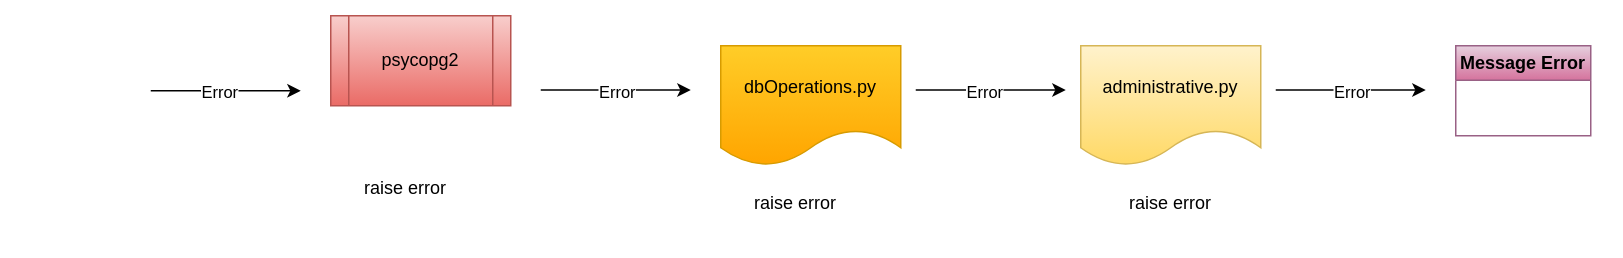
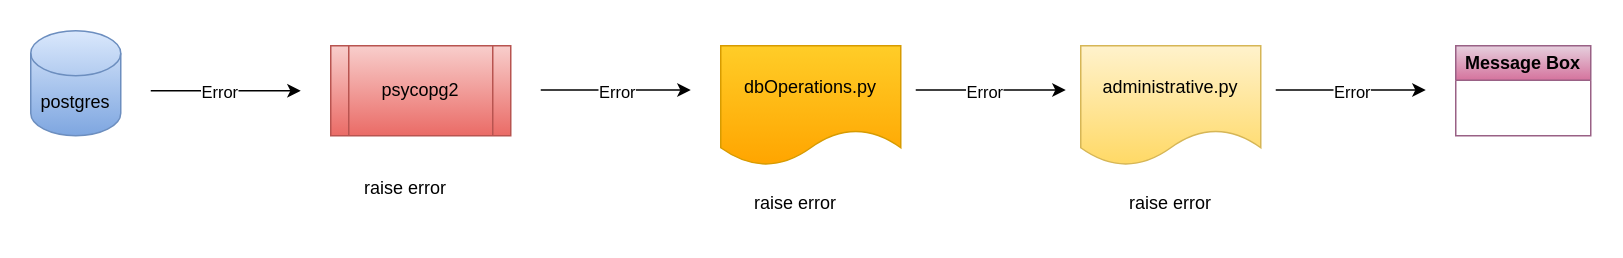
  <mxCell id="0" />
  <mxCell id="1" parent="0" />
+ <mxCell id="2" value="postgres" style="shape=cylinder3;whiteSpace=wrap;html=1;boundedLbl=1;backgroundOutline=1;size=15;fillColor=#dae8fc;strokeColor=#6c8ebf;gradientColor=#7ea6e0;" vertex="1" parent="1"><mxGeometry x="20" y="20" width="60" height="70" as="geometry" /></mxCell>
  <mxCell id="3" value="" style="endArrow=classic;html=1;rounded=0;" edge="1" parent="1"><mxGeometry relative="1" as="geometry"><mxPoint x="100" y="60" as="sourcePoint" /><mxPoint x="200" y="60" as="targetPoint" /></mxGeometry></mxCell>
  <mxCell id="4" value="Error" style="edgeLabel;resizable=0;html=1;;align=center;verticalAlign=middle;" connectable="0" vertex="1" parent="1"><mxGeometry x="160" y="55" as="geometry"><mxPoint x="-15" y="5" as="offset" /></mxGeometry></mxCell>
- <mxCell id="5" value="psycopg2" style="shape=process;whiteSpace=wrap;html=1;backgroundOutline=1;fillColor=#f8cecc;gradientColor=#ea6b66;strokeColor=#b85450;" vertex="1" parent="1"><mxGeometry x="220" y="10" width="120" height="60" as="geometry" /></mxCell>
+ <mxCell id="5" value="psycopg2" style="shape=process;whiteSpace=wrap;html=1;backgroundOutline=1;fillColor=#f8cecc;gradientColor=#ea6b66;strokeColor=#b85450;" vertex="1" parent="1"><mxGeometry x="220" y="30" width="120" height="60" as="geometry" /></mxCell>
  <mxCell id="6" value="" style="endArrow=classic;html=1;rounded=0;" edge="1" parent="1"><mxGeometry relative="1" as="geometry"><mxPoint x="360" y="59.5" as="sourcePoint" /><mxPoint x="460" y="59.5" as="targetPoint" /></mxGeometry></mxCell>
  <mxCell id="7" value="Error" style="edgeLabel;resizable=0;html=1;;align=center;verticalAlign=middle;" connectable="0" vertex="1" parent="1"><mxGeometry x="425" y="55" as="geometry"><mxPoint x="-15" y="5" as="offset" /></mxGeometry></mxCell>
  <mxCell id="8" value="dbOperations.py" style="shape=document;whiteSpace=wrap;html=1;boundedLbl=1;fillColor=#ffcd28;gradientColor=#ffa500;strokeColor=#d79b00;" vertex="1" parent="1"><mxGeometry x="480" y="30" width="120" height="80" as="geometry" /></mxCell>
  <mxCell id="9" value="" style="endArrow=classic;html=1;rounded=0;" edge="1" parent="1"><mxGeometry relative="1" as="geometry"><mxPoint x="610" y="59.5" as="sourcePoint" /><mxPoint x="710" y="59.5" as="targetPoint" /></mxGeometry></mxCell>
  <mxCell id="10" value="Error" style="edgeLabel;resizable=0;html=1;;align=center;verticalAlign=middle;" connectable="0" vertex="1" parent="1"><mxGeometry x="670" y="55" as="geometry"><mxPoint x="-15" y="5" as="offset" /></mxGeometry></mxCell>
  <mxCell id="11" value="administrative.py" style="shape=document;whiteSpace=wrap;html=1;boundedLbl=1;fillColor=#fff2cc;gradientColor=#ffd966;strokeColor=#d6b656;" vertex="1" parent="1"><mxGeometry x="720" y="30" width="120" height="80" as="geometry" /></mxCell>
  <mxCell id="12" value="" style="endArrow=classic;html=1;rounded=0;" edge="1" parent="1"><mxGeometry relative="1" as="geometry"><mxPoint x="850" y="59.5" as="sourcePoint" /><mxPoint x="950" y="59.5" as="targetPoint" /></mxGeometry></mxCell>
  <mxCell id="13" value="Error" style="edgeLabel;resizable=0;html=1;;align=center;verticalAlign=middle;" connectable="0" vertex="1" parent="1"><mxGeometry x="915" y="55" as="geometry"><mxPoint x="-15" y="5" as="offset" /></mxGeometry></mxCell>
- <mxCell id="14" value="Message Error" style="swimlane;whiteSpace=wrap;html=1;fillColor=#e6d0de;gradientColor=#d5739d;strokeColor=#996185;" vertex="1" parent="1"><mxGeometry x="970" y="30" width="90" height="60" as="geometry" /></mxCell>
+ <mxCell id="14" value="Message Box" style="swimlane;whiteSpace=wrap;html=1;fillColor=#e6d0de;gradientColor=#d5739d;strokeColor=#996185;" vertex="1" parent="1"><mxGeometry x="970" y="30" width="90" height="60" as="geometry" /></mxCell>
  <mxCell id="15" value="raise error" style="text;html=1;align=center;verticalAlign=middle;whiteSpace=wrap;rounded=0;" vertex="1" parent="1"><mxGeometry x="240" y="110" width="60" height="30" as="geometry" /></mxCell>
  <mxCell id="16" value="raise error" style="text;html=1;align=center;verticalAlign=middle;whiteSpace=wrap;rounded=0;" vertex="1" parent="1"><mxGeometry x="500" y="120" width="60" height="30" as="geometry" /></mxCell>
  <mxCell id="17" value="raise error" style="text;html=1;align=center;verticalAlign=middle;whiteSpace=wrap;rounded=0;" vertex="1" parent="1"><mxGeometry x="750" y="120" width="60" height="30" as="geometry" /></mxCell>
